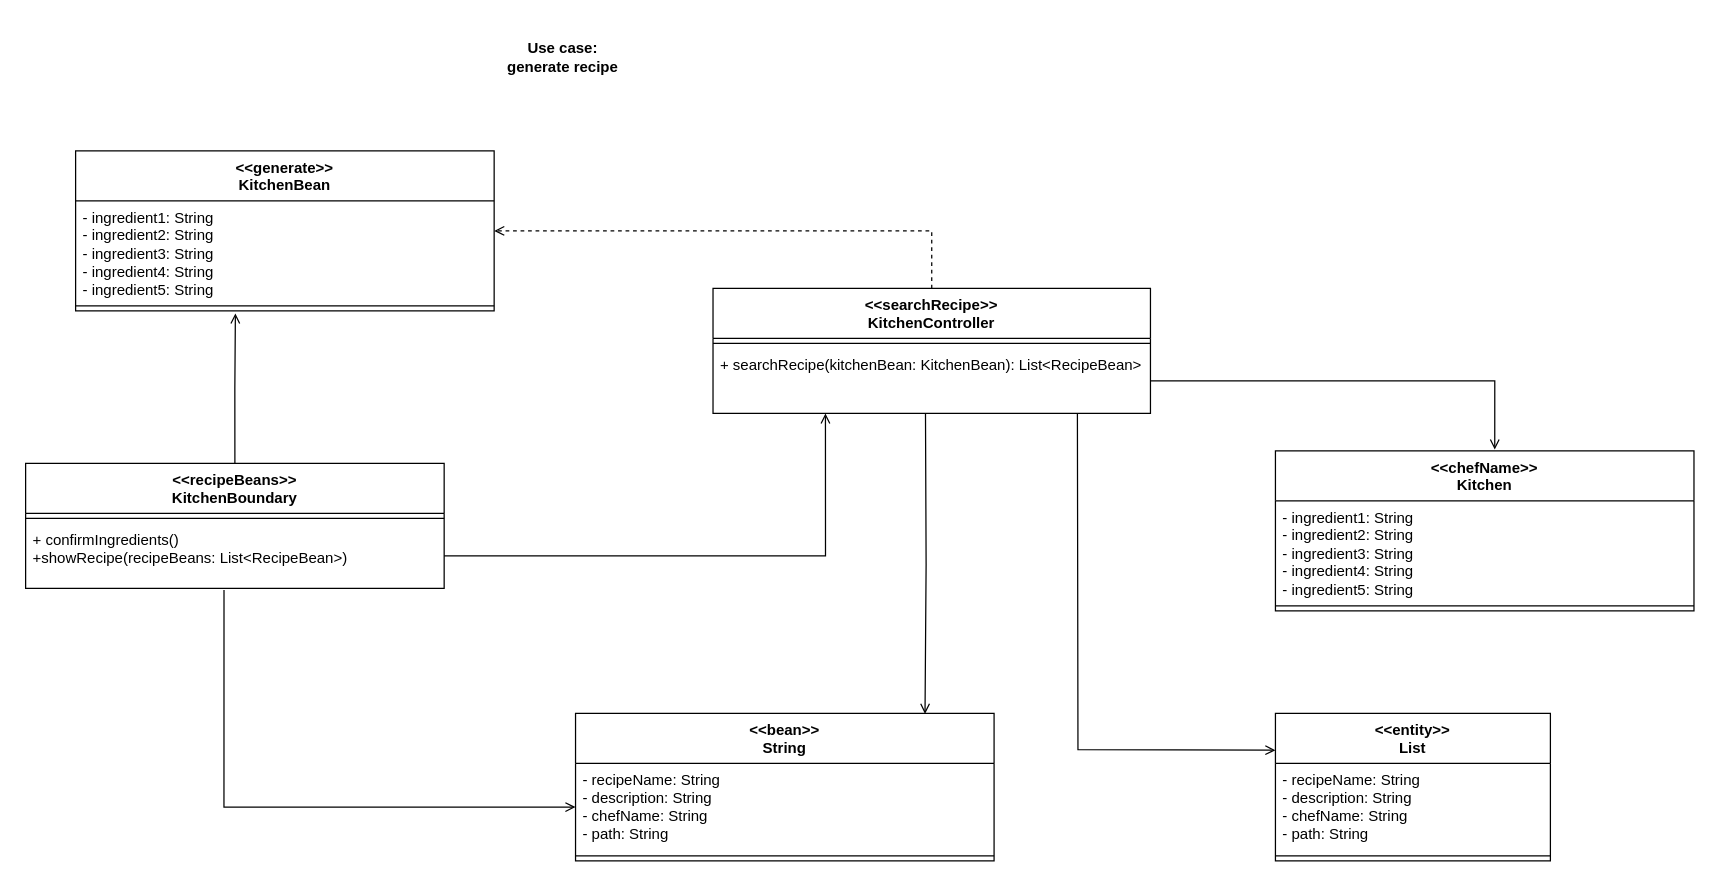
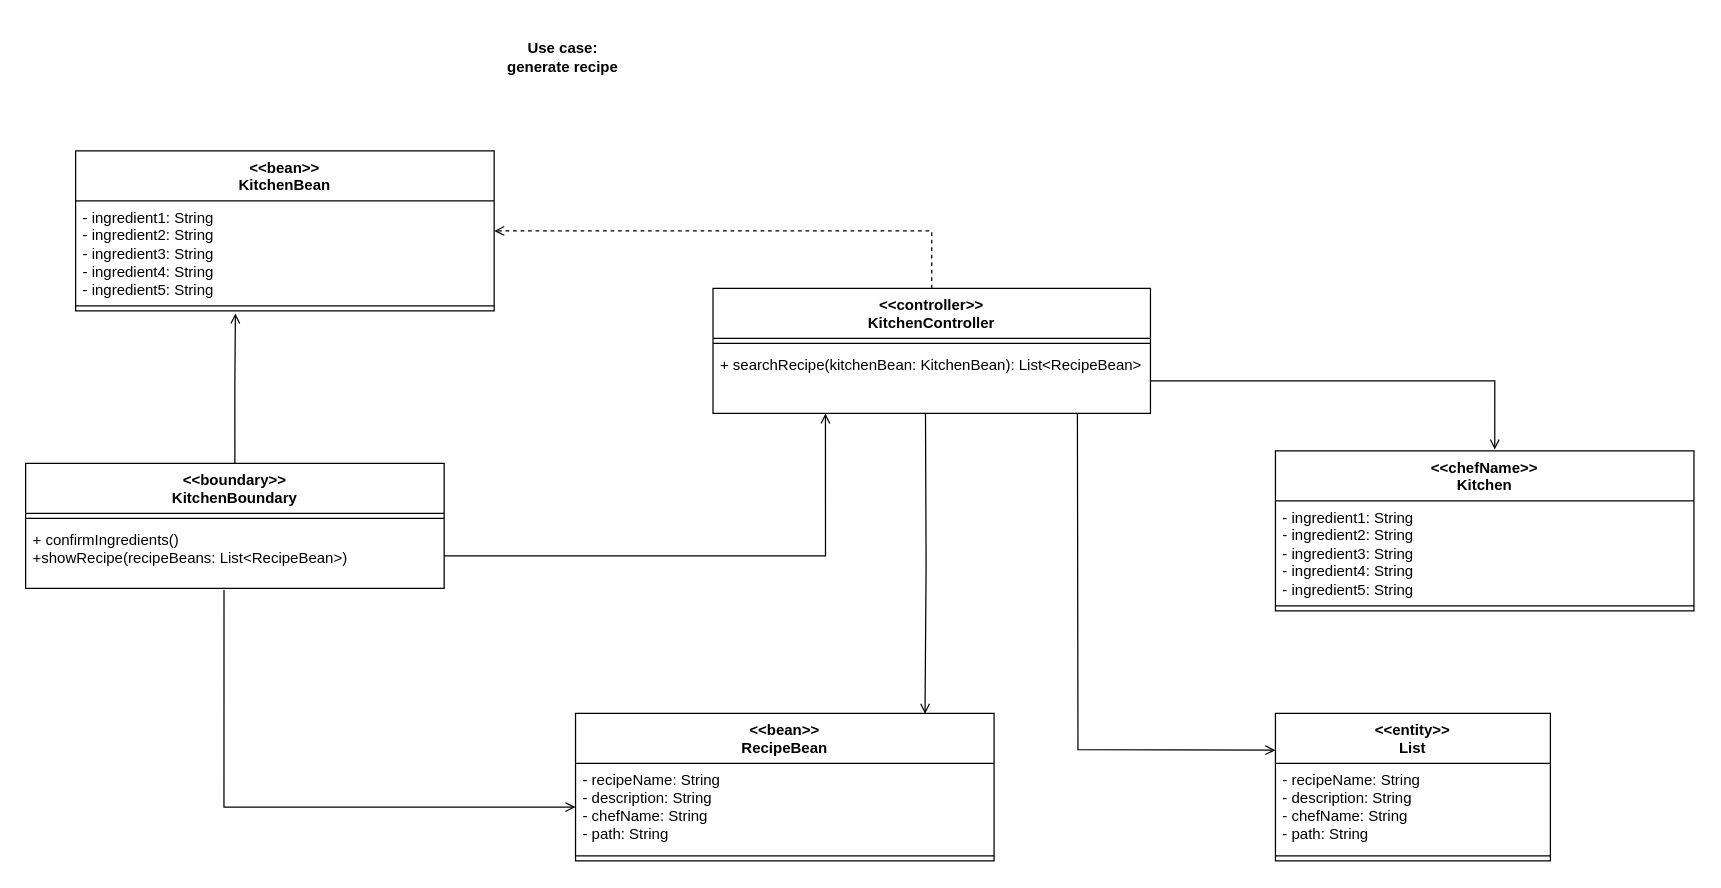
  <mxCell id="0" />
  <mxCell id="1" parent="0" />
  <mxCell id="2" style="edgeStyle=orthogonalEdgeStyle;rounded=0;orthogonalLoop=1;jettySize=auto;html=1;exitX=0.5;exitY=0;exitDx=0;exitDy=0;entryX=1;entryY=0.5;entryDx=0;entryDy=0;endArrow=open;endFill=0;dashed=1;" parent="1" source="3" target="18" edge="1"><mxGeometry relative="1" as="geometry" /></mxCell>
- <mxCell id="3" value="&amp;lt;&amp;lt;searchRecipe&amp;gt;&amp;gt;&lt;br&gt;KitchenController" style="swimlane;fontStyle=1;align=center;verticalAlign=top;childLayout=stackLayout;horizontal=1;startSize=40;horizontalStack=0;resizeParent=1;resizeParentMax=0;resizeLast=0;collapsible=1;marginBottom=0;whiteSpace=wrap;html=1;" parent="1" vertex="1"><mxGeometry x="570" y="230" width="350" height="100" as="geometry" /></mxCell>
+ <mxCell id="3" value="&amp;lt;&amp;lt;controller&amp;gt;&amp;gt;&lt;br&gt;KitchenController" style="swimlane;fontStyle=1;align=center;verticalAlign=top;childLayout=stackLayout;horizontal=1;startSize=40;horizontalStack=0;resizeParent=1;resizeParentMax=0;resizeLast=0;collapsible=1;marginBottom=0;whiteSpace=wrap;html=1;" parent="1" vertex="1"><mxGeometry x="570" y="230" width="350" height="100" as="geometry" /></mxCell>
  <mxCell id="4" value="" style="line;strokeWidth=1;fillColor=none;align=left;verticalAlign=middle;spacingTop=-1;spacingLeft=3;spacingRight=3;rotatable=0;labelPosition=right;points=[];portConstraint=eastwest;strokeColor=inherit;" parent="3" vertex="1"><mxGeometry y="40" width="350" height="8" as="geometry" /></mxCell>
  <mxCell id="5" value="+ searchRecipe(kitchenBean: KitchenBean): List&amp;lt;RecipeBean&amp;gt;" style="text;strokeColor=none;fillColor=none;align=left;verticalAlign=top;spacingLeft=4;spacingRight=4;overflow=hidden;rotatable=0;points=[[0,0.5],[1,0.5]];portConstraint=eastwest;whiteSpace=wrap;html=1;" parent="3" vertex="1"><mxGeometry y="48" width="350" height="52" as="geometry" /></mxCell>
  <mxCell id="6" value="&lt;b&gt;Use case: generate recipe&lt;/b&gt;" style="text;html=1;strokeColor=none;fillColor=none;align=center;verticalAlign=middle;whiteSpace=wrap;rounded=0;" parent="1" vertex="1"><mxGeometry x="400" y="20" width="100" height="50" as="geometry" /></mxCell>
  <mxCell id="7" style="edgeStyle=orthogonalEdgeStyle;rounded=0;orthogonalLoop=1;jettySize=auto;html=1;exitX=0.5;exitY=0;exitDx=0;exitDy=0;endArrow=open;endFill=0;" parent="1" source="9" edge="1"><mxGeometry relative="1" as="geometry"><mxPoint x="187.833" y="250" as="targetPoint" /></mxGeometry></mxCell>
  <mxCell id="8" style="edgeStyle=orthogonalEdgeStyle;rounded=0;orthogonalLoop=1;jettySize=auto;html=1;exitX=0.474;exitY=1.026;exitDx=0;exitDy=0;exitPerimeter=0;entryX=0;entryY=0.5;entryDx=0;entryDy=0;endArrow=open;endFill=0;" parent="1" source="11" target="16" edge="1"><mxGeometry relative="1" as="geometry"><mxPoint x="354.88" y="530" as="targetPoint" /><mxPoint x="219.76" y="545" as="sourcePoint" /><Array as="points"><mxPoint x="179" y="645" /></Array></mxGeometry></mxCell>
- <mxCell id="9" value="&amp;lt;&amp;lt;recipeBeans&amp;gt;&amp;gt;&lt;br&gt;KitchenBoundary" style="swimlane;fontStyle=1;align=center;verticalAlign=top;childLayout=stackLayout;horizontal=1;startSize=40;horizontalStack=0;resizeParent=1;resizeParentMax=0;resizeLast=0;collapsible=1;marginBottom=0;whiteSpace=wrap;html=1;" parent="1" vertex="1"><mxGeometry x="20" y="370" width="334.88" height="100" as="geometry" /></mxCell>
+ <mxCell id="9" value="&amp;lt;&amp;lt;boundary&amp;gt;&amp;gt;&lt;br&gt;KitchenBoundary" style="swimlane;fontStyle=1;align=center;verticalAlign=top;childLayout=stackLayout;horizontal=1;startSize=40;horizontalStack=0;resizeParent=1;resizeParentMax=0;resizeLast=0;collapsible=1;marginBottom=0;whiteSpace=wrap;html=1;" parent="1" vertex="1"><mxGeometry x="20" y="370" width="334.88" height="100" as="geometry" /></mxCell>
  <mxCell id="10" value="" style="line;strokeWidth=1;fillColor=none;align=left;verticalAlign=middle;spacingTop=-1;spacingLeft=3;spacingRight=3;rotatable=0;labelPosition=right;points=[];portConstraint=eastwest;strokeColor=inherit;" parent="9" vertex="1"><mxGeometry y="40" width="334.88" height="8" as="geometry" /></mxCell>
  <mxCell id="11" value="+ confirmIngredients()&lt;br&gt;+showRecipe(recipeBeans: List&amp;lt;RecipeBean&amp;gt;)" style="text;strokeColor=none;fillColor=none;align=left;verticalAlign=top;spacingLeft=4;spacingRight=4;overflow=hidden;rotatable=0;points=[[0,0.5],[1,0.5]];portConstraint=eastwest;whiteSpace=wrap;html=1;" parent="9" vertex="1"><mxGeometry y="48" width="334.88" height="52" as="geometry" /></mxCell>
  <mxCell id="12" value="&amp;lt;&amp;lt;chefName&amp;gt;&amp;gt;&lt;br&gt;Kitchen" style="swimlane;fontStyle=1;align=center;verticalAlign=top;childLayout=stackLayout;horizontal=1;startSize=40;horizontalStack=0;resizeParent=1;resizeParentMax=0;resizeLast=0;collapsible=1;marginBottom=0;whiteSpace=wrap;html=1;" parent="1" vertex="1"><mxGeometry x="1020" y="360" width="334.88" height="128" as="geometry" /></mxCell>
  <mxCell id="13" value="- ingredient1: String&lt;br style=&quot;border-color: var(--border-color);&quot;&gt;- ingredient2: String&lt;br style=&quot;border-color: var(--border-color);&quot;&gt;- ingredient3: String&lt;br style=&quot;border-color: var(--border-color);&quot;&gt;- ingredient4: String&lt;br style=&quot;border-color: var(--border-color);&quot;&gt;- ingredient5: String" style="text;strokeColor=none;fillColor=none;align=left;verticalAlign=top;spacingLeft=4;spacingRight=4;overflow=hidden;rotatable=0;points=[[0,0.5],[1,0.5]];portConstraint=eastwest;whiteSpace=wrap;html=1;" parent="12" vertex="1"><mxGeometry y="40" width="334.88" height="80" as="geometry" /></mxCell>
  <mxCell id="14" value="" style="line;strokeWidth=1;fillColor=none;align=left;verticalAlign=middle;spacingTop=-1;spacingLeft=3;spacingRight=3;rotatable=0;labelPosition=right;points=[];portConstraint=eastwest;strokeColor=inherit;" parent="12" vertex="1"><mxGeometry y="120" width="334.88" height="8" as="geometry" /></mxCell>
- <mxCell id="15" value="&amp;lt;&amp;lt;bean&amp;gt;&amp;gt;&lt;br&gt;String" style="swimlane;fontStyle=1;align=center;verticalAlign=top;childLayout=stackLayout;horizontal=1;startSize=40;horizontalStack=0;resizeParent=1;resizeParentMax=0;resizeLast=0;collapsible=1;marginBottom=0;whiteSpace=wrap;html=1;" parent="1" vertex="1"><mxGeometry x="460" y="570" width="334.88" height="118" as="geometry" /></mxCell>
+ <mxCell id="15" value="&amp;lt;&amp;lt;bean&amp;gt;&amp;gt;&lt;br&gt;RecipeBean" style="swimlane;fontStyle=1;align=center;verticalAlign=top;childLayout=stackLayout;horizontal=1;startSize=40;horizontalStack=0;resizeParent=1;resizeParentMax=0;resizeLast=0;collapsible=1;marginBottom=0;whiteSpace=wrap;html=1;" parent="1" vertex="1"><mxGeometry x="460" y="570" width="334.88" height="118" as="geometry" /></mxCell>
  <mxCell id="16" value="- recipeName: String&lt;br&gt;- description: String&lt;br&gt;- chefName: String&lt;br&gt;- path: String" style="text;strokeColor=none;fillColor=none;align=left;verticalAlign=top;spacingLeft=4;spacingRight=4;overflow=hidden;rotatable=0;points=[[0,0.5],[1,0.5]];portConstraint=eastwest;whiteSpace=wrap;html=1;" parent="15" vertex="1"><mxGeometry y="40" width="334.88" height="70" as="geometry" /></mxCell>
  <mxCell id="17" value="" style="line;strokeWidth=1;fillColor=none;align=left;verticalAlign=middle;spacingTop=-1;spacingLeft=3;spacingRight=3;rotatable=0;labelPosition=right;points=[];portConstraint=eastwest;strokeColor=inherit;" parent="15" vertex="1"><mxGeometry y="110" width="334.88" height="8" as="geometry" /></mxCell>
- <mxCell id="18" value="&amp;lt;&amp;lt;generate&amp;gt;&amp;gt;&lt;br&gt;KitchenBean" style="swimlane;fontStyle=1;align=center;verticalAlign=top;childLayout=stackLayout;horizontal=1;startSize=40;horizontalStack=0;resizeParent=1;resizeParentMax=0;resizeLast=0;collapsible=1;marginBottom=0;whiteSpace=wrap;html=1;" parent="1" vertex="1"><mxGeometry x="60" y="120" width="334.88" height="128" as="geometry" /></mxCell>
+ <mxCell id="18" value="&amp;lt;&amp;lt;bean&amp;gt;&amp;gt;&lt;br&gt;KitchenBean" style="swimlane;fontStyle=1;align=center;verticalAlign=top;childLayout=stackLayout;horizontal=1;startSize=40;horizontalStack=0;resizeParent=1;resizeParentMax=0;resizeLast=0;collapsible=1;marginBottom=0;whiteSpace=wrap;html=1;" parent="1" vertex="1"><mxGeometry x="60" y="120" width="334.88" height="128" as="geometry" /></mxCell>
  <mxCell id="19" value="- ingredient1: String&lt;br&gt;- ingredient2: String&lt;br&gt;- ingredient3: String&lt;br&gt;- ingredient4: String&lt;br&gt;- ingredient5: String" style="text;strokeColor=none;fillColor=none;align=left;verticalAlign=top;spacingLeft=4;spacingRight=4;overflow=hidden;rotatable=0;points=[[0,0.5],[1,0.5]];portConstraint=eastwest;whiteSpace=wrap;html=1;" parent="18" vertex="1"><mxGeometry y="40" width="334.88" height="80" as="geometry" /></mxCell>
  <mxCell id="20" value="" style="line;strokeWidth=1;fillColor=none;align=left;verticalAlign=middle;spacingTop=-1;spacingLeft=3;spacingRight=3;rotatable=0;labelPosition=right;points=[];portConstraint=eastwest;strokeColor=inherit;" parent="18" vertex="1"><mxGeometry y="120" width="334.88" height="8" as="geometry" /></mxCell>
  <mxCell id="21" style="edgeStyle=orthogonalEdgeStyle;rounded=0;orthogonalLoop=1;jettySize=auto;html=1;exitX=1;exitY=0.5;exitDx=0;exitDy=0;entryX=0.524;entryY=-0.008;entryDx=0;entryDy=0;entryPerimeter=0;endArrow=open;endFill=0;" parent="1" source="5" target="12" edge="1"><mxGeometry relative="1" as="geometry" /></mxCell>
  <mxCell id="22" style="edgeStyle=orthogonalEdgeStyle;rounded=0;orthogonalLoop=1;jettySize=auto;html=1;exitX=1;exitY=0.5;exitDx=0;exitDy=0;entryX=0.257;entryY=1;entryDx=0;entryDy=0;entryPerimeter=0;endArrow=open;endFill=0;" parent="1" source="11" target="5" edge="1"><mxGeometry relative="1" as="geometry" /></mxCell>
  <mxCell id="23" style="edgeStyle=orthogonalEdgeStyle;rounded=0;orthogonalLoop=1;jettySize=auto;html=1;exitX=1;exitY=0.5;exitDx=0;exitDy=0;entryX=0.835;entryY=0.004;entryDx=0;entryDy=0;entryPerimeter=0;endArrow=open;endFill=0;" parent="1" target="15" edge="1"><mxGeometry relative="1" as="geometry"><mxPoint x="740.333" y="426" as="targetPoint" /><mxPoint x="740" y="330" as="sourcePoint" /></mxGeometry></mxCell>
  <mxCell id="24" value="&amp;lt;&amp;lt;entity&amp;gt;&amp;gt;&lt;br&gt;List" style="swimlane;fontStyle=1;align=center;verticalAlign=top;childLayout=stackLayout;horizontal=1;startSize=40;horizontalStack=0;resizeParent=1;resizeParentMax=0;resizeLast=0;collapsible=1;marginBottom=0;whiteSpace=wrap;html=1;" vertex="1" parent="1"><mxGeometry x="1020" y="570" width="220" height="118" as="geometry" /></mxCell>
  <mxCell id="25" value="- recipeName: String&lt;br&gt;- description: String&lt;br&gt;- chefName: String&lt;br&gt;- path: String" style="text;strokeColor=none;fillColor=none;align=left;verticalAlign=top;spacingLeft=4;spacingRight=4;overflow=hidden;rotatable=0;points=[[0,0.5],[1,0.5]];portConstraint=eastwest;whiteSpace=wrap;html=1;" vertex="1" parent="24"><mxGeometry y="40" width="220" height="70" as="geometry" /></mxCell>
  <mxCell id="26" value="" style="line;strokeWidth=1;fillColor=none;align=left;verticalAlign=middle;spacingTop=-1;spacingLeft=3;spacingRight=3;rotatable=0;labelPosition=right;points=[];portConstraint=eastwest;strokeColor=inherit;" vertex="1" parent="24"><mxGeometry y="110" width="220" height="8" as="geometry" /></mxCell>
  <mxCell id="27" value="" style="endArrow=open;html=1;rounded=0;exitX=0.833;exitY=1;exitDx=0;exitDy=0;exitPerimeter=0;endFill=0;entryX=0;entryY=0.25;entryDx=0;entryDy=0;" edge="1" parent="1" source="5" target="24"><mxGeometry width="50" height="50" relative="1" as="geometry"><mxPoint x="730" y="430" as="sourcePoint" /><mxPoint x="1110" y="570.952" as="targetPoint" /><Array as="points"><mxPoint x="862" y="599" /></Array></mxGeometry></mxCell>
